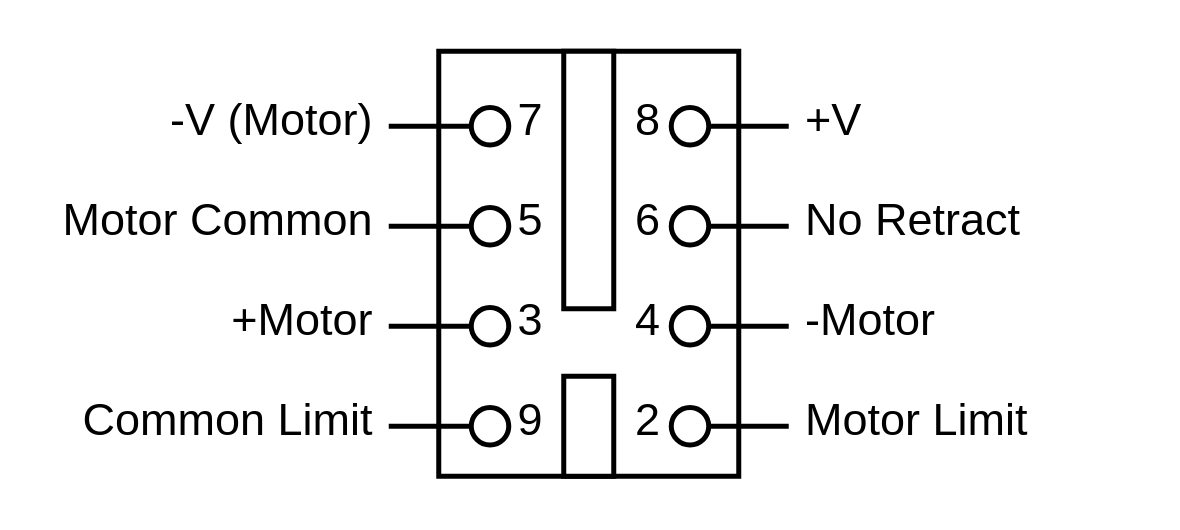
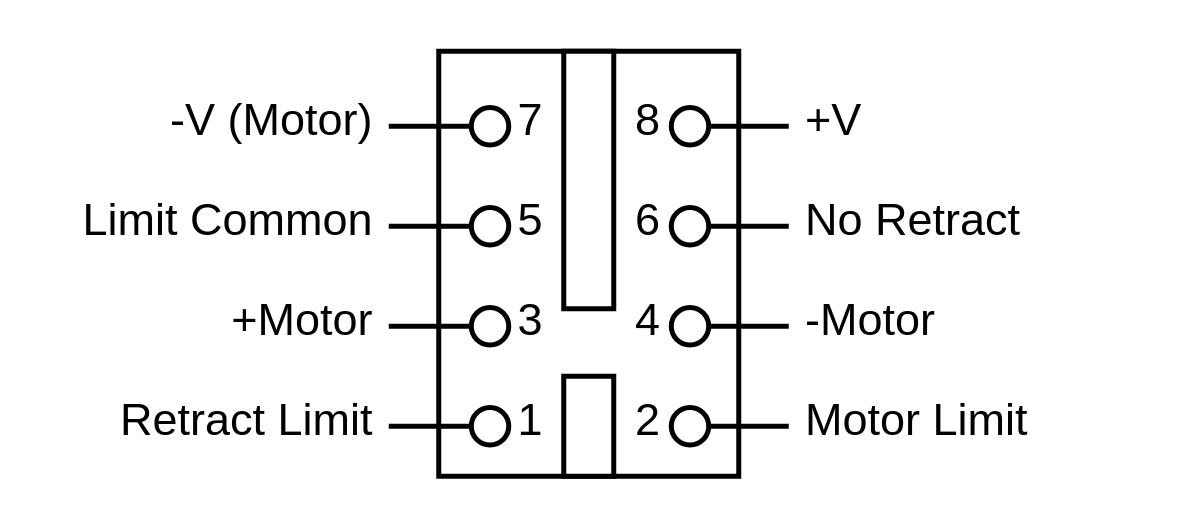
  <mxCell id="0" />
  <mxCell id="1" parent="0" />
  <mxCell id="2" value="" style="rounded=0;whiteSpace=wrap;html=1;align=right;strokeWidth=2;" parent="1" vertex="1"><mxGeometry x="175" y="20" width="120" height="170" as="geometry" /></mxCell>
  <mxCell id="3" style="edgeStyle=none;rounded=0;orthogonalLoop=1;jettySize=auto;html=1;endArrow=none;endFill=0;strokeWidth=2;fontSize=20;exitX=1;exitY=0.5;exitDx=0;exitDy=0;" parent="1" source="5" edge="1"><mxGeometry relative="1" as="geometry"><mxPoint x="315" y="30" as="sourcePoint" /><mxPoint x="315" y="50" as="targetPoint" /></mxGeometry></mxCell>
  <mxCell id="4" value="" style="verticalLabelPosition=bottom;shadow=0;dashed=0;align=center;fillColor=#ffffff;html=1;verticalAlign=top;strokeWidth=2;shape=ellipse;perimeter=ellipsePerimeter;fontSize=18;" parent="1" vertex="1"><mxGeometry x="188" y="42.5" width="15" height="15" as="geometry" /></mxCell>
  <mxCell id="5" value="" style="verticalLabelPosition=bottom;shadow=0;dashed=0;align=center;fillColor=#ffffff;html=1;verticalAlign=top;strokeWidth=2;shape=ellipse;perimeter=ellipsePerimeter;fontSize=18;" parent="1" vertex="1"><mxGeometry x="268" y="42.5" width="15" height="15" as="geometry" /></mxCell>
  <mxCell id="6" value="" style="verticalLabelPosition=bottom;shadow=0;dashed=0;align=center;fillColor=#ffffff;html=1;verticalAlign=top;strokeWidth=2;shape=ellipse;perimeter=ellipsePerimeter;fontSize=18;" parent="1" vertex="1"><mxGeometry x="188" y="82.5" width="15" height="15" as="geometry" /></mxCell>
  <mxCell id="7" value="" style="verticalLabelPosition=bottom;shadow=0;dashed=0;align=center;fillColor=#ffffff;html=1;verticalAlign=top;strokeWidth=2;shape=ellipse;perimeter=ellipsePerimeter;fontSize=18;" parent="1" vertex="1"><mxGeometry x="268" y="82.5" width="15" height="15" as="geometry" /></mxCell>
  <mxCell id="8" value="" style="verticalLabelPosition=bottom;shadow=0;dashed=0;align=center;fillColor=#ffffff;html=1;verticalAlign=top;strokeWidth=2;shape=ellipse;perimeter=ellipsePerimeter;fontSize=18;" parent="1" vertex="1"><mxGeometry x="188" y="122.5" width="15" height="15" as="geometry" /></mxCell>
  <mxCell id="9" value="" style="verticalLabelPosition=bottom;shadow=0;dashed=0;align=center;fillColor=#ffffff;html=1;verticalAlign=top;strokeWidth=2;shape=ellipse;perimeter=ellipsePerimeter;fontSize=18;" parent="1" vertex="1"><mxGeometry x="268" y="122.5" width="15" height="15" as="geometry" /></mxCell>
  <mxCell id="10" value="" style="verticalLabelPosition=bottom;shadow=0;dashed=0;align=center;fillColor=#ffffff;html=1;verticalAlign=top;strokeWidth=2;shape=ellipse;perimeter=ellipsePerimeter;fontSize=18;" parent="1" vertex="1"><mxGeometry x="188" y="162.5" width="15" height="15" as="geometry" /></mxCell>
  <mxCell id="11" value="" style="verticalLabelPosition=bottom;shadow=0;dashed=0;align=center;fillColor=#ffffff;html=1;verticalAlign=top;strokeWidth=2;shape=ellipse;perimeter=ellipsePerimeter;fontSize=18;" parent="1" vertex="1"><mxGeometry x="268" y="162.5" width="15" height="15" as="geometry" /></mxCell>
  <mxCell id="12" value="3" style="text;html=1;resizable=0;points=[];autosize=1;align=left;verticalAlign=middle;spacingTop=-4;fontSize=18;" parent="1" vertex="1"><mxGeometry x="205" y="120" width="30" height="20" as="geometry" /></mxCell>
- <mxCell id="13" value="9" style="text;html=1;resizable=0;points=[];autosize=1;align=left;verticalAlign=middle;spacingTop=-4;fontSize=18;" parent="1" vertex="1"><mxGeometry x="205" y="160" width="30" height="20" as="geometry" /></mxCell>
+ <mxCell id="13" value="1" style="text;html=1;resizable=0;points=[];autosize=1;align=left;verticalAlign=middle;spacingTop=-4;fontSize=18;" parent="1" vertex="1"><mxGeometry x="205" y="160" width="30" height="20" as="geometry" /></mxCell>
  <mxCell id="14" value="7" style="text;html=1;resizable=0;points=[];autosize=1;align=left;verticalAlign=middle;spacingTop=-4;fontSize=18;" parent="1" vertex="1"><mxGeometry x="205" y="40" width="30" height="20" as="geometry" /></mxCell>
  <mxCell id="15" value="5" style="text;html=1;resizable=0;points=[];autosize=1;align=left;verticalAlign=middle;spacingTop=-4;fontSize=18;" parent="1" vertex="1"><mxGeometry x="205" y="80" width="30" height="20" as="geometry" /></mxCell>
  <mxCell id="16" value="4" style="text;html=1;resizable=0;points=[];autosize=1;align=right;verticalAlign=middle;spacingTop=-4;fontSize=18;" parent="1" vertex="1"><mxGeometry x="235" y="120" width="30" height="20" as="geometry" /></mxCell>
  <mxCell id="17" value="2" style="text;html=1;resizable=0;points=[];autosize=1;align=right;verticalAlign=middle;spacingTop=-4;fontSize=18;" parent="1" vertex="1"><mxGeometry x="235" y="160" width="30" height="20" as="geometry" /></mxCell>
  <mxCell id="18" value="8" style="text;html=1;resizable=0;points=[];autosize=1;align=right;verticalAlign=middle;spacingTop=-4;fontSize=18;" parent="1" vertex="1"><mxGeometry x="235" y="40" width="30" height="20" as="geometry" /></mxCell>
  <mxCell id="19" value="6" style="text;html=1;resizable=0;points=[];autosize=1;align=right;verticalAlign=middle;spacingTop=-4;fontSize=18;" parent="1" vertex="1"><mxGeometry x="235" y="80" width="30" height="20" as="geometry" /></mxCell>
  <mxCell id="20" style="edgeStyle=none;rounded=0;orthogonalLoop=1;jettySize=auto;html=1;endArrow=none;endFill=0;strokeWidth=2;fontSize=20;exitX=1;exitY=0.5;exitDx=0;exitDy=0;" parent="1" source="7" edge="1"><mxGeometry relative="1" as="geometry"><mxPoint x="295" y="70" as="sourcePoint" /><mxPoint x="315" y="90" as="targetPoint" /></mxGeometry></mxCell>
  <mxCell id="21" style="edgeStyle=none;rounded=0;orthogonalLoop=1;jettySize=auto;html=1;endArrow=none;endFill=0;strokeWidth=2;fontSize=20;exitX=1;exitY=0.5;exitDx=0;exitDy=0;" parent="1" source="9" edge="1"><mxGeometry relative="1" as="geometry"><mxPoint x="295" y="110" as="sourcePoint" /><mxPoint x="315" y="130" as="targetPoint" /></mxGeometry></mxCell>
  <mxCell id="22" style="edgeStyle=none;rounded=0;orthogonalLoop=1;jettySize=auto;html=1;endArrow=none;endFill=0;strokeWidth=2;fontSize=20;exitX=1;exitY=0.5;exitDx=0;exitDy=0;" parent="1" source="11" edge="1"><mxGeometry relative="1" as="geometry"><mxPoint x="295" y="150" as="sourcePoint" /><mxPoint x="315" y="170" as="targetPoint" /></mxGeometry></mxCell>
  <mxCell id="23" style="edgeStyle=none;rounded=0;orthogonalLoop=1;jettySize=auto;html=1;endArrow=none;endFill=0;strokeWidth=2;fontSize=20;entryX=0;entryY=0.5;entryDx=0;entryDy=0;" parent="1" target="4" edge="1"><mxGeometry relative="1" as="geometry"><mxPoint x="155" y="50" as="sourcePoint" /><mxPoint x="175" y="60" as="targetPoint" /></mxGeometry></mxCell>
  <mxCell id="24" style="edgeStyle=none;rounded=0;orthogonalLoop=1;jettySize=auto;html=1;endArrow=none;endFill=0;strokeWidth=2;fontSize=20;entryX=0;entryY=0.5;entryDx=0;entryDy=0;" parent="1" target="6" edge="1"><mxGeometry relative="1" as="geometry"><mxPoint x="155" y="90" as="sourcePoint" /><mxPoint x="185" y="100" as="targetPoint" /></mxGeometry></mxCell>
  <mxCell id="25" style="edgeStyle=none;rounded=0;orthogonalLoop=1;jettySize=auto;html=1;endArrow=none;endFill=0;strokeWidth=2;fontSize=20;entryX=0;entryY=0.5;entryDx=0;entryDy=0;" parent="1" target="8" edge="1"><mxGeometry relative="1" as="geometry"><mxPoint x="155" y="130" as="sourcePoint" /><mxPoint x="175" y="140" as="targetPoint" /></mxGeometry></mxCell>
  <mxCell id="26" style="edgeStyle=none;rounded=0;orthogonalLoop=1;jettySize=auto;html=1;endArrow=none;endFill=0;strokeWidth=2;fontSize=20;entryX=0;entryY=0.5;entryDx=0;entryDy=0;" parent="1" target="10" edge="1"><mxGeometry relative="1" as="geometry"><mxPoint x="155" y="170" as="sourcePoint" /><mxPoint x="175" y="180" as="targetPoint" /></mxGeometry></mxCell>
  <mxCell id="27" value="" style="rounded=0;whiteSpace=wrap;html=1;strokeWidth=2;align=right;" parent="1" vertex="1"><mxGeometry x="225" y="150" width="20" height="40" as="geometry" /></mxCell>
  <mxCell id="28" value="" style="rounded=0;whiteSpace=wrap;html=1;strokeWidth=2;align=right;" parent="1" vertex="1"><mxGeometry x="225" y="20" width="20" height="103" as="geometry" /></mxCell>
  <mxCell id="29" value="+Motor" style="text;html=1;resizable=0;points=[];autosize=1;align=right;verticalAlign=middle;spacingTop=-4;fontSize=18;" parent="1" vertex="1"><mxGeometry x="80" y="120" width="70" height="20" as="geometry" /></mxCell>
- <mxCell id="30" value="Common Limit" style="text;html=1;resizable=0;points=[];autosize=1;align=right;verticalAlign=middle;spacingTop=-4;fontSize=18;" parent="1" vertex="1"><mxGeometry x="30" y="160" width="120" height="20" as="geometry" /></mxCell>
+ <mxCell id="30" value="Retract Limit" style="text;html=1;resizable=0;points=[];autosize=1;align=right;verticalAlign=middle;spacingTop=-4;fontSize=18;" parent="1" vertex="1"><mxGeometry x="30" y="160" width="120" height="20" as="geometry" /></mxCell>
  <mxCell id="31" value="-V (Motor)" style="text;html=1;resizable=0;points=[];autosize=1;align=right;verticalAlign=middle;spacingTop=-4;fontSize=18;" parent="1" vertex="1"><mxGeometry x="40" y="40" width="110" height="20" as="geometry" /></mxCell>
- <mxCell id="32" value="Motor Common" style="text;html=1;resizable=0;points=[];autosize=1;align=right;verticalAlign=middle;spacingTop=-4;fontSize=18;" parent="1" vertex="1"><mxGeometry x="20" y="80" width="130" height="20" as="geometry" /></mxCell>
+ <mxCell id="32" value="Limit Common" style="text;html=1;resizable=0;points=[];autosize=1;align=right;verticalAlign=middle;spacingTop=-4;fontSize=18;" parent="1" vertex="1"><mxGeometry x="20" y="80" width="130" height="20" as="geometry" /></mxCell>
  <mxCell id="33" value="-Motor" style="text;html=1;resizable=0;points=[];autosize=1;align=left;verticalAlign=middle;spacingTop=-4;fontSize=18;" parent="1" vertex="1"><mxGeometry x="320" y="120" width="70" height="20" as="geometry" /></mxCell>
  <mxCell id="34" value="Motor Limit" style="text;html=1;resizable=0;points=[];autosize=1;align=left;verticalAlign=middle;spacingTop=-4;fontSize=18;" parent="1" vertex="1"><mxGeometry x="320" y="160" width="110" height="20" as="geometry" /></mxCell>
  <mxCell id="35" value="+V" style="text;html=1;resizable=0;points=[];autosize=1;align=left;verticalAlign=middle;spacingTop=-4;fontSize=18;" parent="1" vertex="1"><mxGeometry x="320" y="40" width="40" height="20" as="geometry" /></mxCell>
  <mxCell id="36" value="No Retract" style="text;html=1;resizable=0;points=[];autosize=1;align=left;verticalAlign=middle;spacingTop=-4;fontSize=18;" parent="1" vertex="1"><mxGeometry x="320" y="80" width="130" height="20" as="geometry" /></mxCell>
